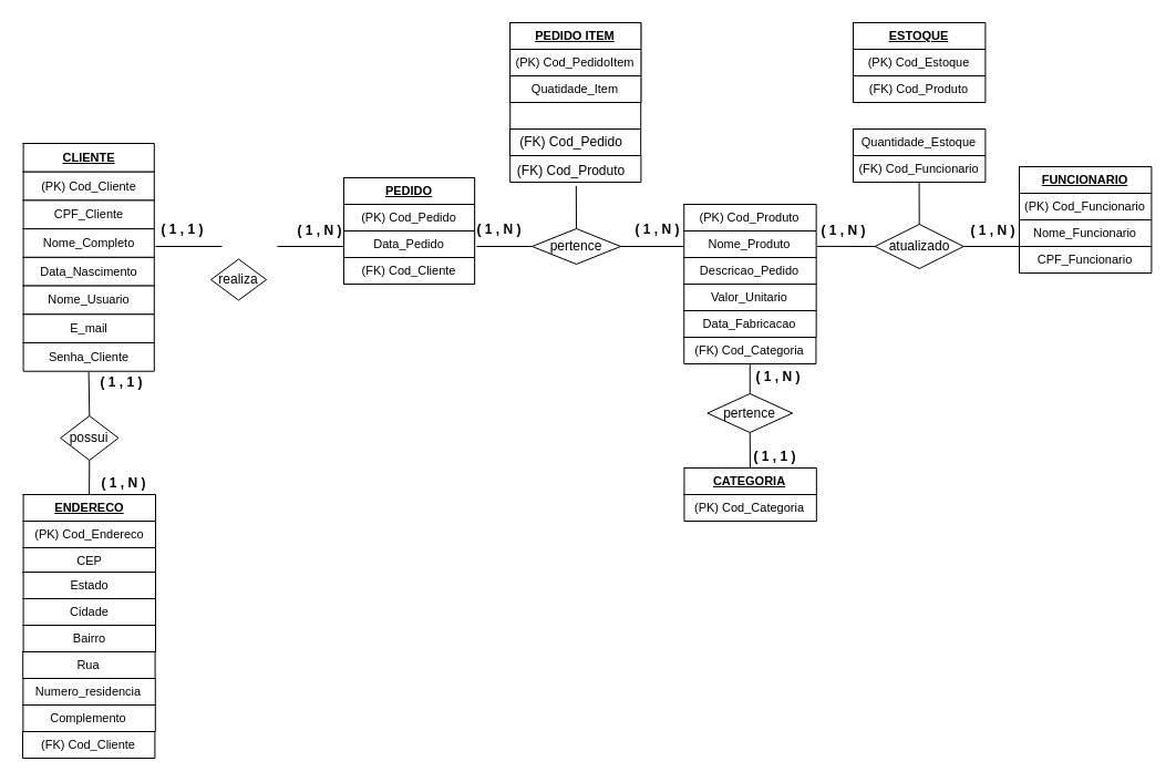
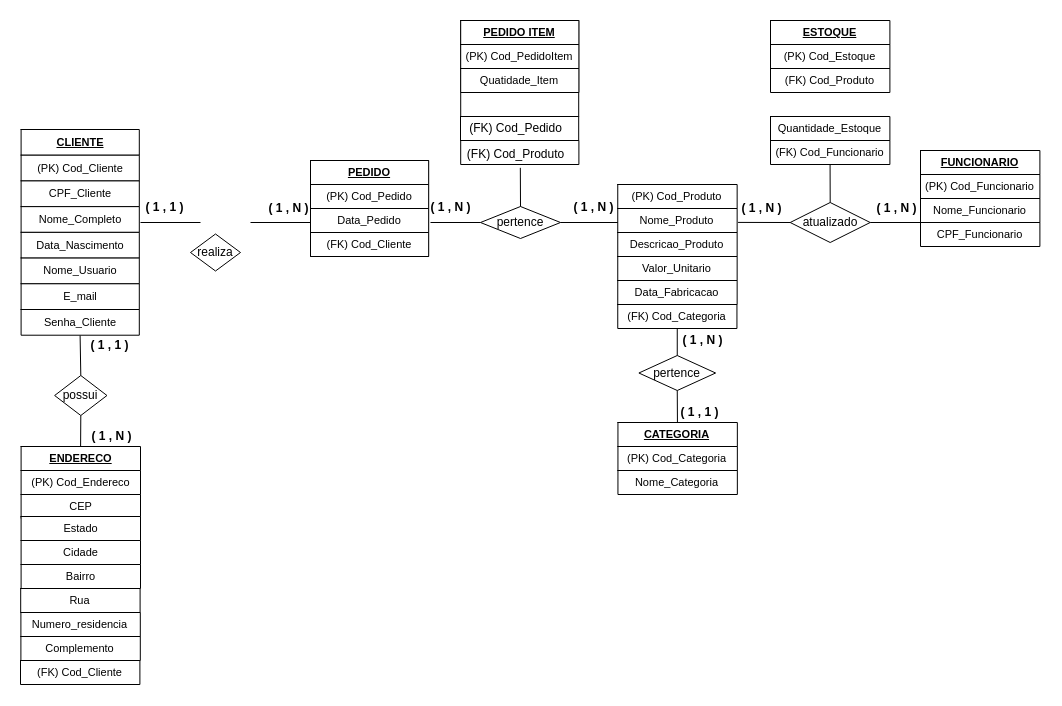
  <mxCell id="0" />
  <mxCell id="1" parent="0" />
  <mxCell id="2" value="" style="group;dropTarget=0;html=1;fillColor=#ffffff;strokeColor=#000000;" parent="1" vertex="1"><mxGeometry x="310" y="160" width="118" height="96" as="geometry" /></mxCell>
  <mxCell id="3" value="PEDIDO" style="shape=partialRectangle;html=1;whiteSpace=wrap;connectable=0;strokeOpacity=100;fillOpacity=100;verticalAlign=middle;fontSize=11;spacing=3;fontSize=11;fontStyle=5;fillColor=#FFFFFF;" parent="2" vertex="1"><mxGeometry width="118.2" height="24" as="geometry" /></mxCell>
  <mxCell id="4" value="(PK) Cod_Pedido" style="shape=partialRectangle;html=1;whiteSpace=wrap;connectable=0;strokeOpacity=100;verticalAlign=middle;fontSize=11;spacing=3;fillColor=#ffffff;fontSize=11;" parent="2" vertex="1"><mxGeometry y="24" width="118.2" height="24" as="geometry" /></mxCell>
  <mxCell id="5" value="Data_Pedido" style="shape=partialRectangle;html=1;whiteSpace=wrap;connectable=0;strokeOpacity=100;verticalAlign=middle;fontSize=11;spacing=3;fillColor=#ffffff;fontSize=11;" parent="2" vertex="1"><mxGeometry y="48" width="118.2" height="24" as="geometry" /></mxCell>
  <mxCell id="6" value="(FK) Cod_Cliente" style="shape=partialRectangle;html=1;whiteSpace=wrap;connectable=0;strokeOpacity=100;verticalAlign=middle;fontSize=11;spacing=3;fillColor=#ffffff;fontSize=11;" parent="2" vertex="1"><mxGeometry y="72" width="118.2" height="24" as="geometry" /></mxCell>
  <mxCell id="7" value="" style="group;dropTarget=0;html=1;" parent="1" vertex="1"><mxGeometry x="20.6" y="129" width="118" height="206" as="geometry" /></mxCell>
  <mxCell id="8" value="CLIENTE" style="shape=partialRectangle;html=1;whiteSpace=wrap;connectable=0;strokeOpacity=100;fillOpacity=100;verticalAlign=middle;fontSize=11;spacing=3;fontSize=11;fontStyle=5;fillColor=#FFFFFF;" parent="7" vertex="1"><mxGeometry width="118.2" height="25.714" as="geometry" /></mxCell>
  <mxCell id="9" value="(PK) Cod_Cliente" style="shape=partialRectangle;html=1;whiteSpace=wrap;connectable=0;strokeOpacity=100;verticalAlign=middle;fontSize=11;spacing=3;fillColor=#ffffff;fontSize=11;" parent="7" vertex="1"><mxGeometry y="25.714" width="118.2" height="25.714" as="geometry" /></mxCell>
  <mxCell id="10" value="CPF_Cliente" style="shape=partialRectangle;html=1;whiteSpace=wrap;connectable=0;strokeOpacity=100;verticalAlign=middle;fontSize=11;spacing=3;fillColor=#ffffff;fontSize=11;" parent="7" vertex="1"><mxGeometry y="51.429" width="118.2" height="25.714" as="geometry" /></mxCell>
  <mxCell id="11" value="Nome_Completo" style="shape=partialRectangle;html=1;whiteSpace=wrap;connectable=0;strokeOpacity=100;verticalAlign=middle;fontSize=11;spacing=3;fillColor=#ffffff;fontSize=11;" parent="7" vertex="1"><mxGeometry y="77.143" width="118.2" height="25.714" as="geometry" /></mxCell>
  <mxCell id="12" value="Data_Nascimento" style="shape=partialRectangle;html=1;whiteSpace=wrap;connectable=0;strokeOpacity=100;verticalAlign=middle;fontSize=11;spacing=3;fillColor=#ffffff;fontSize=11;" parent="7" vertex="1"><mxGeometry y="102.857" width="118.2" height="25.714" as="geometry" /></mxCell>
  <mxCell id="13" value="Nome_Usuario" style="shape=partialRectangle;html=1;whiteSpace=wrap;connectable=0;strokeOpacity=100;verticalAlign=middle;fontSize=11;spacing=3;fillColor=#ffffff;fontSize=11;" parent="7" vertex="1"><mxGeometry y="128.571" width="118.2" height="25.714" as="geometry" /></mxCell>
  <mxCell id="14" value="E_mail" style="shape=partialRectangle;html=1;whiteSpace=wrap;connectable=0;strokeOpacity=100;verticalAlign=middle;fontSize=11;spacing=3;fillColor=#ffffff;fontSize=11;" parent="7" vertex="1"><mxGeometry y="154.286" width="118.2" height="25.714" as="geometry" /></mxCell>
  <mxCell id="15" value="Senha_Cliente" style="shape=partialRectangle;html=1;whiteSpace=wrap;connectable=0;strokeOpacity=100;verticalAlign=middle;fontSize=11;spacing=3;fillColor=#ffffff;fontSize=11;" parent="7" vertex="1"><mxGeometry y="180" width="118.2" height="25.714" as="geometry" /></mxCell>
  <mxCell id="16" value="" style="group;dropTarget=0;html=1;" parent="1" vertex="1"><mxGeometry x="920" y="150" width="119" height="96" as="geometry" /></mxCell>
  <mxCell id="17" value="FUNCIONARIO" style="shape=partialRectangle;html=1;whiteSpace=wrap;connectable=0;strokeOpacity=100;fillOpacity=100;verticalAlign=middle;fontSize=11;spacing=3;fontSize=11;fontStyle=5;fillColor=#FFFFFF;" parent="16" vertex="1"><mxGeometry width="119.4" height="24" as="geometry" /></mxCell>
  <mxCell id="18" value="(PK) Cod_Funcionario" style="shape=partialRectangle;html=1;whiteSpace=wrap;connectable=0;strokeOpacity=100;verticalAlign=middle;fontSize=11;spacing=3;fillColor=#ffffff;fontSize=11;" parent="16" vertex="1"><mxGeometry y="24" width="119.4" height="24" as="geometry" /></mxCell>
  <mxCell id="19" value="Nome_Funcionario" style="shape=partialRectangle;html=1;whiteSpace=wrap;connectable=0;strokeOpacity=100;verticalAlign=middle;fontSize=11;spacing=3;fillColor=#ffffff;fontSize=11;" parent="16" vertex="1"><mxGeometry y="48" width="119.4" height="24" as="geometry" /></mxCell>
  <mxCell id="20" value="CPF_Funcionario" style="shape=partialRectangle;html=1;whiteSpace=wrap;connectable=0;strokeOpacity=100;verticalAlign=middle;fontSize=11;spacing=3;fillColor=#ffffff;fontSize=11;" parent="16" vertex="1"><mxGeometry y="72" width="119.4" height="24" as="geometry" /></mxCell>
  <mxCell id="21" value="" style="group;dropTarget=0;html=1;" parent="1" vertex="1"><mxGeometry x="617.45" y="422" width="119" height="96" as="geometry" /></mxCell>
  <mxCell id="22" value="CATEGORIA" style="shape=partialRectangle;html=1;whiteSpace=wrap;connectable=0;strokeOpacity=100;fillOpacity=100;verticalAlign=middle;fontSize=11;spacing=3;fontSize=11;fontStyle=5;fillColor=#FFFFFF;" parent="21" vertex="1"><mxGeometry width="119.4" height="24" as="geometry" /></mxCell>
  <mxCell id="23" value="(PK) Cod_Categoria" style="shape=partialRectangle;html=1;whiteSpace=wrap;connectable=0;strokeOpacity=100;verticalAlign=middle;fontSize=11;spacing=3;fillColor=#ffffff;fontSize=11;" parent="21" vertex="1"><mxGeometry y="24" width="119.4" height="24" as="geometry" /></mxCell>
+ <mxCell id="24" value="Nome_Categoria" style="shape=partialRectangle;html=1;whiteSpace=wrap;connectable=0;strokeOpacity=100;verticalAlign=middle;fontSize=11;spacing=3;fillColor=#ffffff;fontSize=11;" parent="21" vertex="1"><mxGeometry y="48" width="119.4" height="24" as="geometry" /></mxCell>
  <mxCell id="25" value="" style="group;dropTarget=0;html=1;" parent="1" vertex="1"><mxGeometry x="20.6" y="446" width="119" height="120" as="geometry" /></mxCell>
  <mxCell id="26" value="ENDERECO" style="shape=partialRectangle;html=1;whiteSpace=wrap;connectable=0;strokeOpacity=100;fillOpacity=100;verticalAlign=middle;fontSize=11;spacing=3;fontSize=11;fontStyle=5;fillColor=#FFFFFF;" parent="25" vertex="1"><mxGeometry width="119.4" height="24" as="geometry" /></mxCell>
  <mxCell id="27" value="(PK) Cod_Endereco" style="shape=partialRectangle;html=1;whiteSpace=wrap;connectable=0;strokeOpacity=100;verticalAlign=middle;fontSize=11;spacing=3;fillColor=#ffffff;fontSize=11;" parent="25" vertex="1"><mxGeometry y="24" width="119.4" height="24" as="geometry" /></mxCell>
  <mxCell id="28" value="CEP" style="shape=partialRectangle;html=1;whiteSpace=wrap;connectable=0;strokeOpacity=100;fillOpacity=100;verticalAlign=middle;fontSize=11;spacing=3;fillColor=#ffffff;fontSize=11;" parent="25" vertex="1"><mxGeometry y="48" width="119.4" height="24" as="geometry" /></mxCell>
  <mxCell id="29" value="" style="group;dropTarget=0;html=1;" parent="1" vertex="1"><mxGeometry x="617.25" y="160" width="119" height="144" as="geometry" /></mxCell>
  <mxCell id="30" value="(PK) Cod_Produto" style="shape=partialRectangle;html=1;whiteSpace=wrap;connectable=0;strokeOpacity=100;verticalAlign=middle;fontSize=11;spacing=3;fillColor=#ffffff;fontSize=11;" parent="29" vertex="1"><mxGeometry y="24" width="119.4" height="24" as="geometry" /></mxCell>
  <mxCell id="31" value="Nome_Produto" style="shape=partialRectangle;html=1;whiteSpace=wrap;connectable=0;strokeOpacity=100;verticalAlign=middle;fontSize=11;spacing=3;fillColor=#ffffff;fontSize=11;" parent="29" vertex="1"><mxGeometry y="48" width="119.4" height="24" as="geometry" /></mxCell>
- <mxCell id="32" value="Descricao_Pedido" style="shape=partialRectangle;html=1;whiteSpace=wrap;connectable=0;strokeOpacity=100;verticalAlign=middle;fontSize=11;spacing=3;fillColor=#ffffff;fontSize=11;" parent="29" vertex="1"><mxGeometry y="72" width="119.4" height="24" as="geometry" /></mxCell>
+ <mxCell id="32" value="Descricao_Produto" style="shape=partialRectangle;html=1;whiteSpace=wrap;connectable=0;strokeOpacity=100;verticalAlign=middle;fontSize=11;spacing=3;fillColor=#ffffff;fontSize=11;" parent="29" vertex="1"><mxGeometry y="72" width="119.4" height="24" as="geometry" /></mxCell>
  <mxCell id="33" value="Valor_Unitario" style="shape=partialRectangle;html=1;whiteSpace=wrap;connectable=0;strokeOpacity=100;verticalAlign=middle;fontSize=11;spacing=3;fillColor=#ffffff;fontSize=11;" parent="29" vertex="1"><mxGeometry y="96" width="119.4" height="24" as="geometry" /></mxCell>
  <mxCell id="34" value="Data_Fabricacao" style="shape=partialRectangle;html=1;whiteSpace=wrap;connectable=0;strokeOpacity=100;verticalAlign=middle;fontSize=11;spacing=3;fillColor=#ffffff;fontSize=11;" parent="29" vertex="1"><mxGeometry y="120" width="119.4" height="24" as="geometry" /></mxCell>
  <mxCell id="35" value="" style="group;dropTarget=0;html=1;" parent="1" vertex="1"><mxGeometry x="770" y="20" width="119" height="120" as="geometry" /></mxCell>
  <mxCell id="36" value="ESTOQUE" style="shape=partialRectangle;html=1;whiteSpace=wrap;connectable=0;strokeOpacity=100;fillOpacity=100;verticalAlign=middle;fontSize=11;spacing=3;fontSize=11;fontStyle=5;fillColor=#FFFFFF;" parent="35" vertex="1"><mxGeometry width="119.4" height="24" as="geometry" /></mxCell>
  <mxCell id="37" value="(PK) Cod_Estoque" style="shape=partialRectangle;html=1;whiteSpace=wrap;connectable=0;strokeOpacity=100;verticalAlign=middle;fontSize=11;spacing=3;fillColor=#ffffff;fontSize=11;" parent="35" vertex="1"><mxGeometry y="24" width="119.4" height="24" as="geometry" /></mxCell>
  <mxCell id="38" value="(FK) Cod_Produto" style="shape=partialRectangle;html=1;whiteSpace=wrap;connectable=0;strokeOpacity=100;verticalAlign=middle;fontSize=11;spacing=3;fillColor=#ffffff;fontSize=11;" parent="35" vertex="1"><mxGeometry y="48" width="119.4" height="24" as="geometry" /></mxCell>
  <mxCell id="39" value="Quantidade_Estoque" style="shape=partialRectangle;html=1;whiteSpace=wrap;connectable=0;strokeOpacity=100;verticalAlign=middle;fontSize=11;spacing=3;fillColor=#ffffff;fontSize=11;" parent="35" vertex="1"><mxGeometry y="96" width="119.4" height="24" as="geometry" /></mxCell>
  <mxCell id="40" value="" style="group;dropTarget=0;html=1;fillColor=#ffffff;strokeColor=#000000;" parent="1" vertex="1"><mxGeometry x="460.2" y="20" width="118" height="96" as="geometry" /></mxCell>
  <mxCell id="41" value="PEDIDO ITEM" style="shape=partialRectangle;html=1;whiteSpace=wrap;connectable=0;strokeOpacity=100;fillOpacity=100;verticalAlign=middle;fontSize=11;spacing=3;fontSize=11;fontStyle=5;fillColor=#FFFFFF;" parent="40" vertex="1"><mxGeometry width="118.2" height="24" as="geometry" /></mxCell>
  <mxCell id="42" value="(PK) Cod_PedidoItem" style="shape=partialRectangle;html=1;whiteSpace=wrap;connectable=0;strokeOpacity=100;verticalAlign=middle;fontSize=11;spacing=3;fillColor=#ffffff;fontSize=11;" parent="40" vertex="1"><mxGeometry y="24" width="118.2" height="24" as="geometry" /></mxCell>
  <mxCell id="43" value="Quatidade_Item" style="shape=partialRectangle;html=1;whiteSpace=wrap;connectable=0;strokeOpacity=100;verticalAlign=middle;fontSize=11;spacing=3;fillColor=#ffffff;fontSize=11;" parent="40" vertex="1"><mxGeometry y="48" width="118.2" height="24" as="geometry" /></mxCell>
  <mxCell id="44" value="" style="shape=partialRectangle;html=1;whiteSpace=wrap;connectable=0;strokeOpacity=100;fillOpacity=100;verticalAlign=middle;fontSize=11;spacing=3;fontSize=11;fontStyle=5;fillColor=#FFFFFF;" parent="1" vertex="1"><mxGeometry x="460" y="116" width="118.2" height="24" as="geometry" /></mxCell>
  <mxCell id="45" value="(FK) Cod_Pedido" style="text;html=1;align=center;verticalAlign=middle;resizable=0;points=[];autosize=1;" parent="1" vertex="1"><mxGeometry x="460" y="118" width="110" height="20" as="geometry" /></mxCell>
  <mxCell id="46" value="" style="shape=partialRectangle;html=1;whiteSpace=wrap;connectable=0;strokeOpacity=100;fillOpacity=100;verticalAlign=middle;fontSize=11;spacing=3;fontSize=11;fontStyle=5;fillColor=#FFFFFF;" parent="1" vertex="1"><mxGeometry x="460.2" y="140" width="118.2" height="24" as="geometry" /></mxCell>
  <mxCell id="47" value="(FK) Cod_Produto" style="text;html=1;align=center;verticalAlign=middle;resizable=0;points=[];autosize=1;" parent="1" vertex="1"><mxGeometry x="460" y="144" width="110" height="20" as="geometry" /></mxCell>
  <mxCell id="48" value="pertence" style="shape=rhombus;perimeter=rhombusPerimeter;whiteSpace=wrap;html=1;align=center;strokeColor=#000000;fillColor=#FFFFFF;" parent="1" vertex="1"><mxGeometry x="480" y="206" width="80" height="32" as="geometry" /></mxCell>
  <mxCell id="49" value="realiza" style="shape=rhombus;perimeter=rhombusPerimeter;whiteSpace=wrap;html=1;align=center;strokeColor=#000000;fillColor=#FFFFFF;" parent="1" vertex="1"><mxGeometry x="190" y="233.5" width="50" height="37" as="geometry" /></mxCell>
  <mxCell id="50" value="" style="line;strokeWidth=1;rotatable=0;dashed=0;labelPosition=right;align=left;verticalAlign=middle;spacingTop=0;spacingLeft=6;points=[];portConstraint=eastwest;fillColor=#FFFFFF;" parent="1" vertex="1"><mxGeometry x="140" y="217" width="60" height="10" as="geometry" /></mxCell>
  <mxCell id="51" value="" style="line;strokeWidth=1;rotatable=0;dashed=0;labelPosition=right;align=left;verticalAlign=middle;spacingTop=0;spacingLeft=6;points=[];portConstraint=eastwest;fillColor=#FFFFFF;" parent="1" vertex="1"><mxGeometry x="250" y="217" width="60" height="10" as="geometry" /></mxCell>
  <mxCell id="52" value="" style="line;strokeWidth=1;rotatable=0;dashed=0;labelPosition=right;align=left;verticalAlign=middle;spacingTop=0;spacingLeft=6;points=[];portConstraint=eastwest;fillColor=#FFFFFF;" parent="1" vertex="1"><mxGeometry x="430" y="217" width="50" height="10" as="geometry" /></mxCell>
  <mxCell id="53" value="" style="line;strokeWidth=1;rotatable=0;dashed=0;labelPosition=right;align=left;verticalAlign=middle;spacingTop=0;spacingLeft=6;points=[];portConstraint=eastwest;fillColor=#FFFFFF;" parent="1" vertex="1"><mxGeometry x="560" y="217" width="57.25" height="10" as="geometry" /></mxCell>
  <mxCell id="54" value="" style="endArrow=none;html=1;entryX=0.5;entryY=0;entryDx=0;entryDy=0;exitX=0.544;exitY=1.167;exitDx=0;exitDy=0;exitPerimeter=0;" parent="1" source="47" target="48" edge="1"><mxGeometry width="50" height="50" relative="1" as="geometry"><mxPoint x="460" y="250" as="sourcePoint" /><mxPoint x="510" y="200" as="targetPoint" /></mxGeometry></mxCell>
  <mxCell id="55" value="possui" style="shape=rhombus;perimeter=rhombusPerimeter;whiteSpace=wrap;html=1;align=center;strokeColor=#000000;fillColor=#FFFFFF;" parent="1" vertex="1"><mxGeometry x="54.13" y="375" width="52.33" height="40" as="geometry" /></mxCell>
  <mxCell id="56" value="" style="endArrow=none;html=1;rounded=0;entryX=0.5;entryY=0;entryDx=0;entryDy=0;exitX=0.5;exitY=1;exitDx=0;exitDy=0;" parent="1" source="55" target="25" edge="1"><mxGeometry relative="1" as="geometry"><mxPoint x="58.6" y="430" as="sourcePoint" /><mxPoint x="218.6" y="430" as="targetPoint" /></mxGeometry></mxCell>
  <mxCell id="57" value="" style="endArrow=none;html=1;rounded=0;entryX=0.5;entryY=0;entryDx=0;entryDy=0;exitX=0.5;exitY=1;exitDx=0;exitDy=0;" parent="1" source="7" target="55" edge="1"><mxGeometry relative="1" as="geometry"><mxPoint x="58.6" y="550" as="sourcePoint" /><mxPoint x="218.6" y="550" as="targetPoint" /></mxGeometry></mxCell>
  <mxCell id="58" value="&lt;b&gt;( 1 , N )&lt;/b&gt;" style="text;html=1;align=center;verticalAlign=middle;resizable=0;points=[];autosize=1;" parent="1" vertex="1"><mxGeometry x="258" y="198" width="60" height="20" as="geometry" /></mxCell>
  <mxCell id="59" value="&lt;b&gt;( 1 , 1 )&lt;/b&gt;" style="text;html=1;align=center;verticalAlign=middle;resizable=0;points=[];autosize=1;" parent="1" vertex="1"><mxGeometry x="138.6" y="197" width="50" height="20" as="geometry" /></mxCell>
  <mxCell id="60" value="&lt;b&gt;( 1 , 1 )&lt;/b&gt;" style="text;html=1;align=center;verticalAlign=middle;resizable=0;points=[];autosize=1;" parent="1" vertex="1"><mxGeometry x="83.6" y="335" width="50" height="20" as="geometry" /></mxCell>
  <mxCell id="61" value="&lt;b&gt;( 1 , N )&lt;/b&gt;" style="text;html=1;align=center;verticalAlign=middle;resizable=0;points=[];autosize=1;" parent="1" vertex="1"><mxGeometry x="80.6" y="426" width="60" height="20" as="geometry" /></mxCell>
  <mxCell id="62" value="&lt;b&gt;( 1 , N )&lt;/b&gt;" style="text;html=1;align=center;verticalAlign=middle;resizable=0;points=[];autosize=1;" parent="1" vertex="1"><mxGeometry x="563.25" y="197" width="60" height="20" as="geometry" /></mxCell>
  <mxCell id="63" value="&lt;b&gt;( 1 , N )&lt;/b&gt;" style="text;html=1;align=center;verticalAlign=middle;resizable=0;points=[];autosize=1;" parent="1" vertex="1"><mxGeometry x="420" y="197" width="60" height="20" as="geometry" /></mxCell>
  <mxCell id="64" value="atualizado" style="shape=rhombus;perimeter=rhombusPerimeter;whiteSpace=wrap;html=1;align=center;strokeColor=#000000;fillColor=#FFFFFF;" parent="1" vertex="1"><mxGeometry x="789.7" y="202" width="80" height="40" as="geometry" /></mxCell>
  <mxCell id="65" value="" style="endArrow=none;html=1;entryX=0;entryY=0.5;entryDx=0;entryDy=0;exitX=1.011;exitY=0.43;exitDx=0;exitDy=0;exitPerimeter=0;" parent="1" source="29" target="64" edge="1"><mxGeometry width="50" height="50" relative="1" as="geometry"><mxPoint x="740" y="232" as="sourcePoint" /><mxPoint x="448" y="230" as="targetPoint" /></mxGeometry></mxCell>
  <mxCell id="66" value="" style="endArrow=none;html=1;entryX=1;entryY=0.5;entryDx=0;entryDy=0;exitX=0;exitY=0.75;exitDx=0;exitDy=0;" parent="1" source="16" target="64" edge="1"><mxGeometry width="50" height="50" relative="1" as="geometry"><mxPoint x="1028" y="232" as="sourcePoint" /><mxPoint x="858" y="242" as="targetPoint" /></mxGeometry></mxCell>
  <mxCell id="67" value="" style="endArrow=none;html=1;entryX=0.5;entryY=0;entryDx=0;entryDy=0;exitX=0.5;exitY=1;exitDx=0;exitDy=0;" parent="1" source="35" target="64" edge="1"><mxGeometry width="50" height="50" relative="1" as="geometry"><mxPoint x="808" y="250" as="sourcePoint" /><mxPoint x="858" y="200" as="targetPoint" /></mxGeometry></mxCell>
  <mxCell id="68" value="&lt;b&gt;( 1 , N )&lt;/b&gt;" style="text;html=1;align=center;verticalAlign=middle;resizable=0;points=[];autosize=1;" parent="1" vertex="1"><mxGeometry x="866" y="198" width="60" height="20" as="geometry" /></mxCell>
  <mxCell id="69" value="&lt;b&gt;( 1 , N )&lt;/b&gt;" style="text;html=1;align=center;verticalAlign=middle;resizable=0;points=[];autosize=1;" parent="1" vertex="1"><mxGeometry x="731.25" y="198" width="60" height="20" as="geometry" /></mxCell>
  <mxCell id="70" value="(FK) Cod_Funcionario" style="shape=partialRectangle;html=1;whiteSpace=wrap;connectable=0;strokeOpacity=100;verticalAlign=middle;fontSize=11;spacing=3;fillColor=#ffffff;fontSize=11;" parent="1" vertex="1"><mxGeometry x="770" y="140" width="119.4" height="24" as="geometry" /></mxCell>
  <mxCell id="71" value="pertence" style="shape=rhombus;perimeter=rhombusPerimeter;whiteSpace=wrap;html=1;align=center;strokeColor=#000000;fillColor=#FFFFFF;" parent="1" vertex="1"><mxGeometry x="638.4" y="355" width="76.7" height="35" as="geometry" /></mxCell>
  <mxCell id="72" value="" style="endArrow=none;html=1;entryX=0.5;entryY=1;entryDx=0;entryDy=0;exitX=0.5;exitY=0;exitDx=0;exitDy=0;" parent="1" source="71" target="29" edge="1"><mxGeometry width="50" height="50" relative="1" as="geometry"><mxPoint x="870" y="390" as="sourcePoint" /><mxPoint x="920" y="340" as="targetPoint" /></mxGeometry></mxCell>
  <mxCell id="73" value="" style="endArrow=none;html=1;entryX=0.5;entryY=1;entryDx=0;entryDy=0;exitX=0.5;exitY=0;exitDx=0;exitDy=0;" parent="1" source="21" target="71" edge="1"><mxGeometry width="50" height="50" relative="1" as="geometry"><mxPoint x="859.5" y="380" as="sourcePoint" /><mxPoint x="859.5" y="314" as="targetPoint" /></mxGeometry></mxCell>
  <mxCell id="74" value="&lt;b&gt;( 1 , N )&lt;/b&gt;" style="text;html=1;align=center;verticalAlign=middle;resizable=0;points=[];autosize=1;" parent="1" vertex="1"><mxGeometry x="672.25" y="330" width="60" height="20" as="geometry" /></mxCell>
  <mxCell id="75" value="&lt;b&gt;( 1 , 1 )&lt;/b&gt;" style="text;html=1;align=center;verticalAlign=middle;resizable=0;points=[];autosize=1;" parent="1" vertex="1"><mxGeometry x="674" y="402" width="50" height="20" as="geometry" /></mxCell>
  <mxCell id="76" value="(FK) Cod_Categoria" style="shape=partialRectangle;html=1;whiteSpace=wrap;connectable=0;strokeOpacity=100;verticalAlign=middle;fontSize=11;spacing=3;fillColor=#ffffff;fontSize=11;" parent="1" vertex="1"><mxGeometry x="617.25" y="304" width="119.2" height="24" as="geometry" /></mxCell>
  <mxCell id="77" value="Estado" style="shape=partialRectangle;html=1;whiteSpace=wrap;connectable=0;strokeOpacity=100;verticalAlign=middle;fontSize=11;spacing=3;fillColor=#ffffff;fontSize=11;" parent="1" vertex="1"><mxGeometry x="20.6" y="516" width="119.4" height="24" as="geometry" /></mxCell>
  <mxCell id="78" value="Cidade" style="shape=partialRectangle;html=1;whiteSpace=wrap;connectable=0;strokeOpacity=100;verticalAlign=middle;fontSize=11;spacing=3;fillColor=#ffffff;fontSize=11;" parent="1" vertex="1"><mxGeometry x="20.6" y="540" width="119.4" height="24" as="geometry" /></mxCell>
  <mxCell id="79" value="Bairro" style="shape=partialRectangle;html=1;whiteSpace=wrap;connectable=0;strokeOpacity=100;verticalAlign=middle;fontSize=11;spacing=3;fillColor=#ffffff;fontSize=11;" parent="1" vertex="1"><mxGeometry x="20.6" y="564" width="119.4" height="24" as="geometry" /></mxCell>
  <mxCell id="80" value="Numero_residencia" style="shape=partialRectangle;html=1;whiteSpace=wrap;connectable=0;strokeOpacity=100;verticalAlign=middle;fontSize=11;spacing=3;fillColor=#ffffff;fontSize=11;" parent="1" vertex="1"><mxGeometry x="20.4" y="612" width="119.4" height="24" as="geometry" /></mxCell>
  <mxCell id="81" value="Complemento" style="shape=partialRectangle;html=1;whiteSpace=wrap;connectable=0;strokeOpacity=100;verticalAlign=middle;fontSize=11;spacing=3;fillColor=#ffffff;fontSize=11;" parent="1" vertex="1"><mxGeometry x="20.4" y="636" width="119.4" height="24" as="geometry" /></mxCell>
  <mxCell id="82" value="(FK) Cod_Cliente" style="shape=partialRectangle;html=1;whiteSpace=wrap;connectable=0;strokeOpacity=100;verticalAlign=middle;fontSize=11;spacing=3;fillColor=#ffffff;fontSize=11;" parent="1" vertex="1"><mxGeometry x="20" y="660" width="119.4" height="24" as="geometry" /></mxCell>
  <mxCell id="83" value="Rua" style="shape=partialRectangle;html=1;whiteSpace=wrap;connectable=0;strokeOpacity=100;verticalAlign=middle;fontSize=11;spacing=3;fillColor=#ffffff;fontSize=11;" parent="1" vertex="1"><mxGeometry x="20.2" y="588" width="119.4" height="24" as="geometry" /></mxCell>
